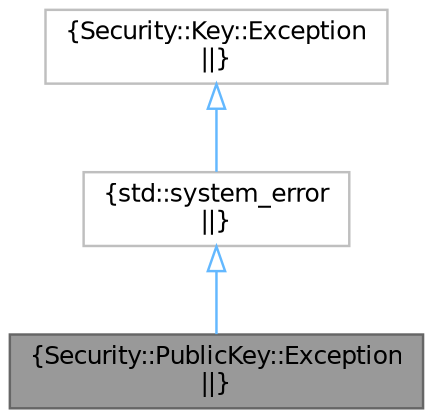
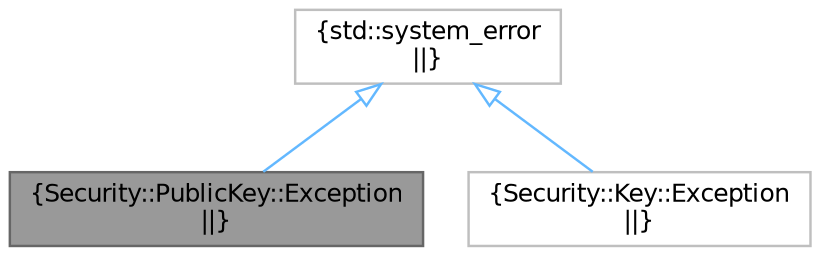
  digraph {
    node [color=grey75 fillcolor=white fontname=Helvetica fontsize=10 shape=box style=filled]
    edge [arrowtail=onormal color=steelblue1 dir=back fontname=Helvetica fontsize=10 labelfontname=Helvetica labelfontsize=10 style=solid]
    n1 [color=gray40 fillcolor=grey60 fontcolor=black height=0.2 label="{Security::PublicKey::Exception\n||}" width=0.4]
    n2 [height=0.2 label="{Security::Key::Exception\n||}" width=0.4]
    n3 [height=0.2 label="{std::system_error\n||}" width=0.4]
    n3 -> n1
-   n2 -> n3
+   n3 -> n2
  }
